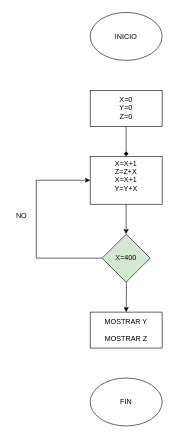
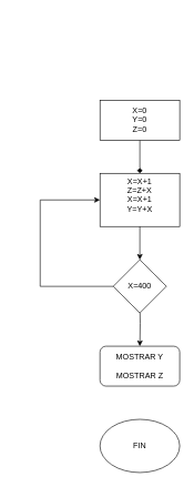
  <mxCell id="0" />
  <mxCell id="1" parent="0" />
- <mxCell id="2" value="INICIO" style="ellipse;whiteSpace=wrap;html=1;" parent="1" vertex="1"><mxGeometry x="150" y="20" width="120" height="80" as="geometry" /></mxCell>
  <mxCell id="3" style="edgeStyle=orthogonalEdgeStyle;rounded=0;orthogonalLoop=1;jettySize=auto;html=1;exitX=0.5;exitY=1;exitDx=0;exitDy=0;entryX=0.5;entryY=0;entryDx=0;entryDy=0;endArrow=diamond;" parent="1" source="4" target="10" edge="1"><mxGeometry relative="1" as="geometry"><mxPoint x="210" y="260" as="targetPoint" /></mxGeometry></mxCell>
  <mxCell id="4" value="&lt;div&gt;X=0&lt;/div&gt;&lt;div&gt;Y=0&lt;/div&gt;&lt;div&gt;Z=0&lt;br&gt;&lt;/div&gt;" style="rounded=0;whiteSpace=wrap;html=1;" parent="1" vertex="1"><mxGeometry x="150" y="150" width="120" height="60" as="geometry" /></mxCell>
  <mxCell id="5" style="edgeStyle=orthogonalEdgeStyle;rounded=0;orthogonalLoop=1;jettySize=auto;html=1;exitX=0.5;exitY=1;exitDx=0;exitDy=0;entryX=0.5;entryY=0;entryDx=0;entryDy=0;" parent="1" edge="1"><mxGeometry relative="1" as="geometry"><mxPoint x="210" y="330" as="sourcePoint" /><mxPoint x="210" y="390" as="targetPoint" /></mxGeometry></mxCell>
  <mxCell id="6" style="edgeStyle=orthogonalEdgeStyle;rounded=0;orthogonalLoop=1;jettySize=auto;html=1;exitX=0.5;exitY=1;exitDx=0;exitDy=0;entryX=0.5;entryY=0;entryDx=0;entryDy=0;" parent="1" target="7" edge="1"><mxGeometry relative="1" as="geometry"><mxPoint x="210" y="450" as="sourcePoint" /></mxGeometry></mxCell>
- <mxCell id="7" value="&lt;div&gt;MOSTRAR Y&lt;br&gt;&lt;/div&gt;&lt;div&gt;&lt;br&gt;&lt;/div&gt;&lt;div&gt;MOSTRAR Z&lt;br&gt;&lt;/div&gt;" style="rounded=0;whiteSpace=wrap;html=1;" parent="1" vertex="1"><mxGeometry x="150" y="520" width="120" height="60" as="geometry" /></mxCell>
+ <mxCell id="7" value="&lt;div&gt;MOSTRAR Y&lt;br&gt;&lt;/div&gt;&lt;div&gt;&lt;br&gt;&lt;/div&gt;&lt;div&gt;MOSTRAR Z&lt;br&gt;&lt;/div&gt;" style="whiteSpace=wrap;html=1;rounded=1;" parent="1" vertex="1"><mxGeometry x="150" y="520" width="120" height="60" as="geometry" /></mxCell>
  <mxCell id="8" value="FIN" style="ellipse;whiteSpace=wrap;html=1;" parent="1" vertex="1"><mxGeometry x="150" y="630" width="120" height="80" as="geometry" /></mxCell>
- <mxCell id="9" value="X=400" style="rhombus;whiteSpace=wrap;html=1;fillColor=#d5e8d4;" parent="1" vertex="1"><mxGeometry x="170" y="390" width="80" height="80" as="geometry" /></mxCell>
+ <mxCell id="9" value="X=400" style="rhombus;whiteSpace=wrap;html=1;" parent="1" vertex="1"><mxGeometry x="170" y="390" width="80" height="80" as="geometry" /></mxCell>
  <mxCell id="10" value="&lt;div&gt;X=X+1&lt;/div&gt;&lt;div&gt;Z=Z+X&lt;/div&gt;&lt;div&gt;X=X+1&lt;/div&gt;&lt;div&gt;Y=Y+X&lt;/div&gt;&lt;div&gt;&lt;br&gt;&lt;/div&gt;" style="rounded=0;whiteSpace=wrap;html=1;" parent="1" vertex="1"><mxGeometry x="150" y="260" width="120" height="80" as="geometry" /></mxCell>
  <mxCell id="11" value="" style="endArrow=none;html=1;entryX=0;entryY=0.5;entryDx=0;entryDy=0;" parent="1" target="9" edge="1"><mxGeometry width="50" height="50" relative="1" as="geometry"><mxPoint x="60" y="430" as="sourcePoint" /><mxPoint x="80" y="405" as="targetPoint" /></mxGeometry></mxCell>
  <mxCell id="12" value="" style="endArrow=none;html=1;" parent="1" edge="1"><mxGeometry width="50" height="50" relative="1" as="geometry"><mxPoint x="60" y="430" as="sourcePoint" /><mxPoint x="60" y="300" as="targetPoint" /></mxGeometry></mxCell>
  <mxCell id="13" value="" style="endArrow=classic;html=1;entryX=0;entryY=0.5;entryDx=0;entryDy=0;" parent="1" target="10" edge="1"><mxGeometry width="50" height="50" relative="1" as="geometry"><mxPoint x="60" y="300" as="sourcePoint" /><mxPoint x="110" y="250" as="targetPoint" /></mxGeometry></mxCell>
- <mxCell id="14" value="NO" style="text;html=1;align=center;verticalAlign=middle;resizable=0;points=[];autosize=1;strokeColor=none;fillColor=none;" parent="1" vertex="1"><mxGeometry x="20" y="350" width="30" height="20" as="geometry" /></mxCell>
